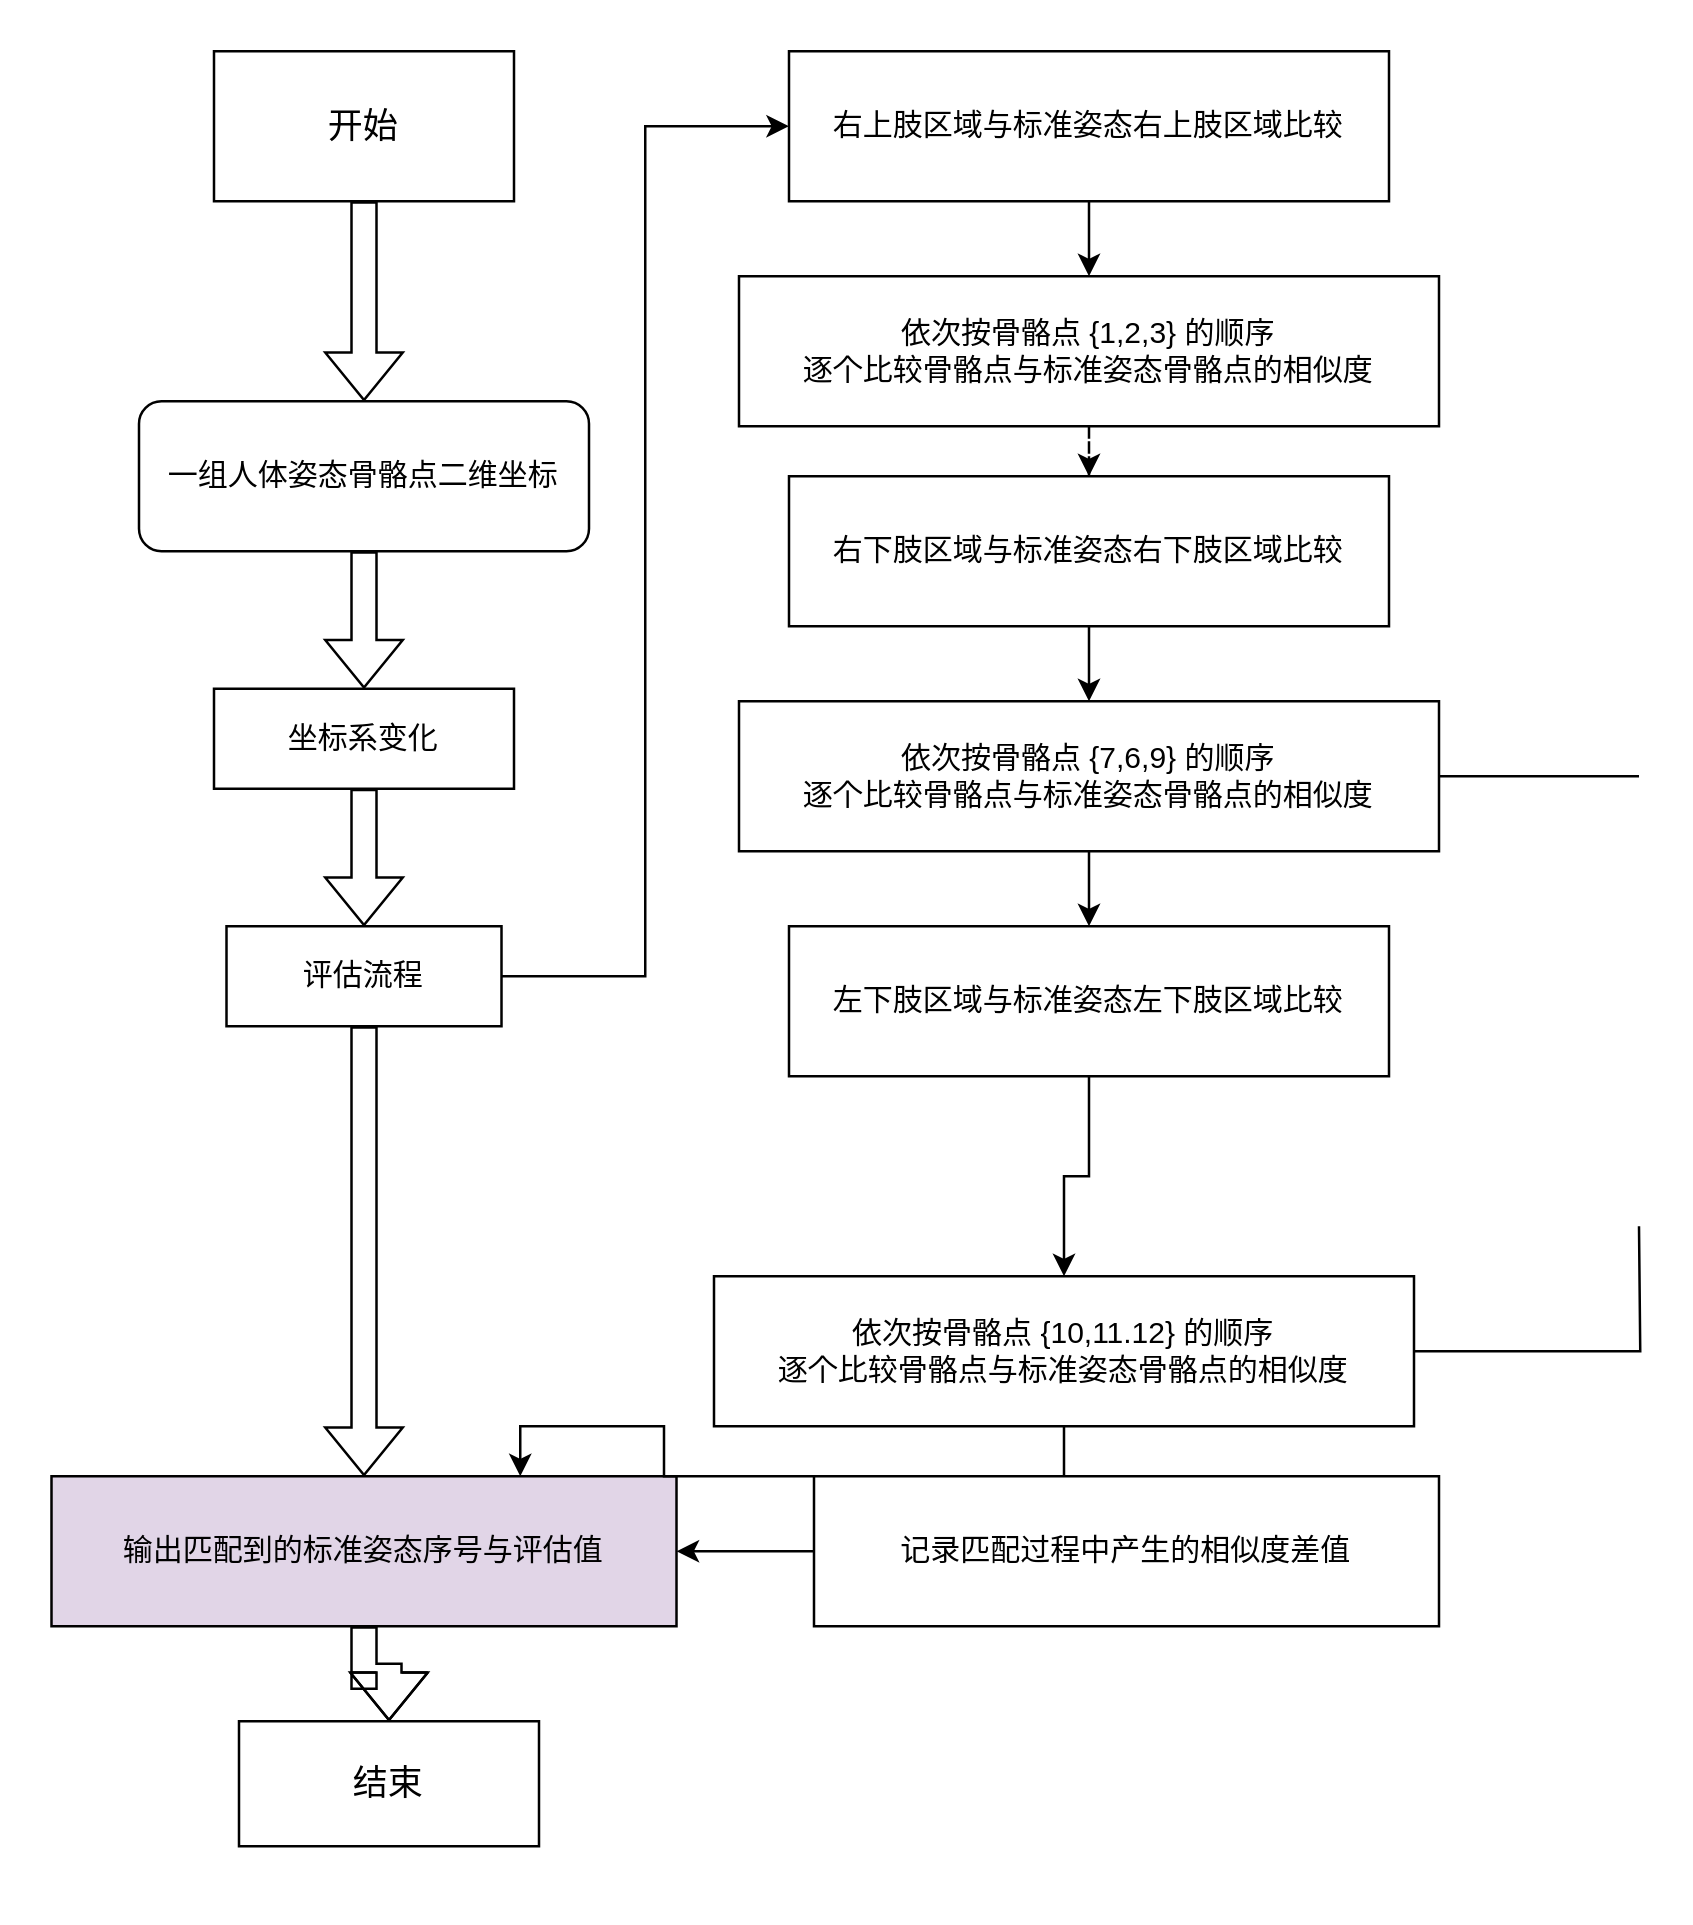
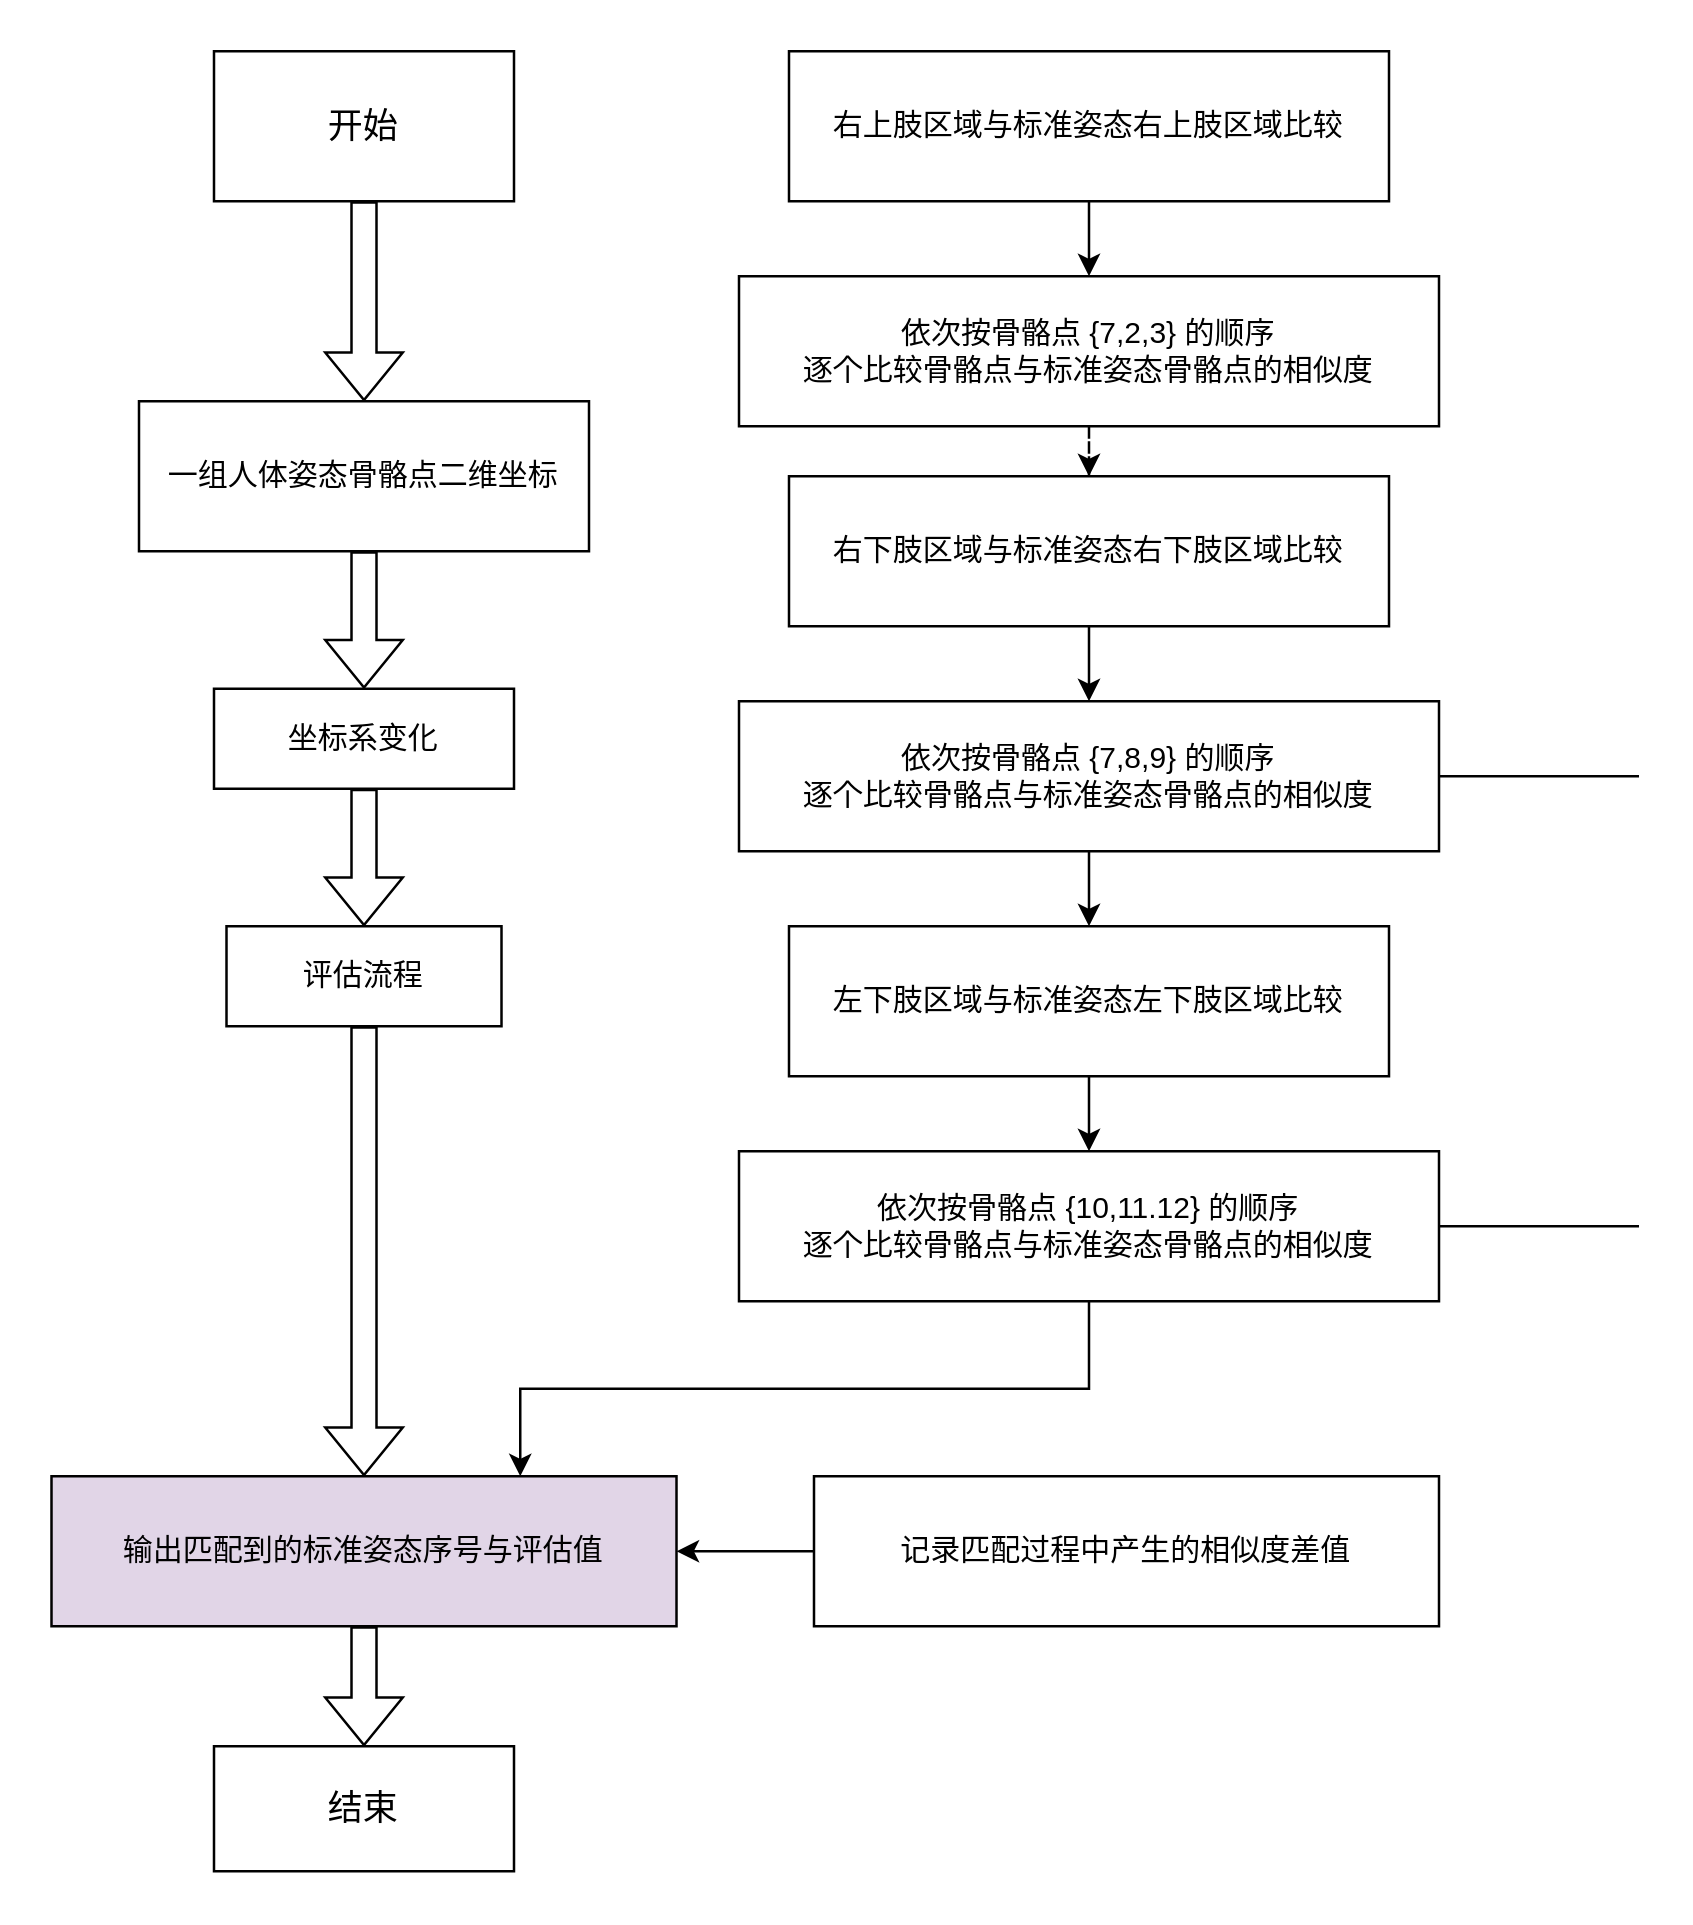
  <mxCell id="0" />
  <mxCell id="1" parent="0" />
  <mxCell id="2" value="" style="edgeStyle=orthogonalEdgeStyle;rounded=0;orthogonalLoop=1;jettySize=auto;html=1;" edge="1" parent="1" source="3" target="17"><mxGeometry relative="1" as="geometry" /></mxCell>
  <mxCell id="3" value="右上肢区域与标准姿态右上肢区域比较" style="rounded=0;whiteSpace=wrap;html=1;" vertex="1" parent="1"><mxGeometry x="315" y="20" width="240" height="60" as="geometry" /></mxCell>
  <mxCell id="4" value="" style="edgeStyle=orthogonalEdgeStyle;rounded=0;orthogonalLoop=1;jettySize=auto;html=1;shape=flexArrow;" edge="1" parent="1" source="5" target="7"><mxGeometry relative="1" as="geometry" /></mxCell>
  <mxCell id="5" value="&lt;font style=&quot;font-size: 14px;&quot;&gt;开始&lt;/font&gt;" style="rounded=0;whiteSpace=wrap;html=1;" vertex="1" parent="1"><mxGeometry x="85" y="20" width="120" height="60" as="geometry" /></mxCell>
  <mxCell id="6" value="" style="edgeStyle=orthogonalEdgeStyle;rounded=0;orthogonalLoop=1;jettySize=auto;html=1;shape=flexArrow;" edge="1" parent="1" source="7" target="9"><mxGeometry relative="1" as="geometry" /></mxCell>
- <mxCell id="7" value="一组人体姿态骨骼点二维坐标" style="whiteSpace=wrap;html=1;rounded=1;" vertex="1" parent="1"><mxGeometry x="55" y="160" width="180" height="60" as="geometry" /></mxCell>
+ <mxCell id="7" value="一组人体姿态骨骼点二维坐标" style="rounded=0;whiteSpace=wrap;html=1;" vertex="1" parent="1"><mxGeometry x="55" y="160" width="180" height="60" as="geometry" /></mxCell>
  <mxCell id="8" value="" style="edgeStyle=orthogonalEdgeStyle;rounded=0;orthogonalLoop=1;jettySize=auto;html=1;shape=flexArrow;" edge="1" parent="1" source="9" target="12"><mxGeometry relative="1" as="geometry" /></mxCell>
  <mxCell id="9" value="坐标系变化" style="rounded=0;whiteSpace=wrap;html=1;" vertex="1" parent="1"><mxGeometry x="85" y="275" width="120" height="40" as="geometry" /></mxCell>
  <mxCell id="10" value="" style="edgeStyle=orthogonalEdgeStyle;rounded=0;orthogonalLoop=1;jettySize=auto;html=1;shape=flexArrow;" edge="1" parent="1" source="12" target="14"><mxGeometry relative="1" as="geometry" /></mxCell>
- <mxCell id="11" style="edgeStyle=orthogonalEdgeStyle;rounded=0;orthogonalLoop=1;jettySize=auto;html=1;exitX=1;exitY=0.5;exitDx=0;exitDy=0;entryX=0;entryY=0.5;entryDx=0;entryDy=0;" edge="1" parent="1" source="12" target="3"><mxGeometry relative="1" as="geometry" /></mxCell>
  <mxCell id="12" value="评估流程" style="rounded=0;whiteSpace=wrap;html=1;" vertex="1" parent="1"><mxGeometry x="90" y="370" width="110" height="40" as="geometry" /></mxCell>
  <mxCell id="13" value="" style="edgeStyle=orthogonalEdgeStyle;rounded=0;orthogonalLoop=1;jettySize=auto;html=1;shape=flexArrow;" edge="1" parent="1" source="14" target="15"><mxGeometry relative="1" as="geometry" /></mxCell>
  <mxCell id="14" value="输出匹配到的标准姿态序号与评估值" style="rounded=0;whiteSpace=wrap;html=1;fillColor=#e1d5e7;" vertex="1" parent="1"><mxGeometry x="20" y="590" width="250" height="60" as="geometry" /></mxCell>
- <mxCell id="15" value="&lt;font style=&quot;font-size: 14px;&quot;&gt;结束&lt;/font&gt;" style="rounded=0;whiteSpace=wrap;html=1;" vertex="1" parent="1"><mxGeometry x="95" y="688" width="120" height="50" as="geometry" /></mxCell>
+ <mxCell id="15" value="&lt;font style=&quot;font-size: 14px;&quot;&gt;结束&lt;/font&gt;" style="rounded=0;whiteSpace=wrap;html=1;" vertex="1" parent="1"><mxGeometry x="85" y="698" width="120" height="50" as="geometry" /></mxCell>
  <mxCell id="16" value="" style="edgeStyle=orthogonalEdgeStyle;rounded=0;orthogonalLoop=1;jettySize=auto;html=1;dashed=1;" edge="1" parent="1" source="17" target="19"><mxGeometry relative="1" as="geometry" /></mxCell>
- <mxCell id="17" value="依次按骨骼点 {1,2,3} 的顺序&lt;div&gt;逐个比较骨骼点与标准姿态骨骼点的相似度&lt;/div&gt;" style="rounded=0;whiteSpace=wrap;html=1;" vertex="1" parent="1"><mxGeometry x="295" y="110" width="280" height="60" as="geometry" /></mxCell>
+ <mxCell id="17" value="依次按骨骼点 {7,2,3} 的顺序&lt;div&gt;逐个比较骨骼点与标准姿态骨骼点的相似度&lt;/div&gt;" style="rounded=0;whiteSpace=wrap;html=1;" vertex="1" parent="1"><mxGeometry x="295" y="110" width="280" height="60" as="geometry" /></mxCell>
  <mxCell id="18" value="" style="edgeStyle=orthogonalEdgeStyle;rounded=0;orthogonalLoop=1;jettySize=auto;html=1;" edge="1" parent="1" source="19" target="22"><mxGeometry relative="1" as="geometry" /></mxCell>
  <mxCell id="19" value="右下肢区域与标准姿态右下肢区域比较" style="rounded=0;whiteSpace=wrap;html=1;" vertex="1" parent="1"><mxGeometry x="315" y="190" width="240" height="60" as="geometry" /></mxCell>
  <mxCell id="20" value="" style="edgeStyle=orthogonalEdgeStyle;rounded=0;orthogonalLoop=1;jettySize=auto;html=1;" edge="1" parent="1" source="22" target="24"><mxGeometry relative="1" as="geometry" /></mxCell>
  <mxCell id="21" style="edgeStyle=orthogonalEdgeStyle;rounded=0;orthogonalLoop=1;jettySize=auto;html=1;exitX=1;exitY=0.5;exitDx=0;exitDy=0;endArrow=none;endFill=0;" edge="1" parent="1" source="22"><mxGeometry relative="1" as="geometry"><mxPoint x="655" y="310" as="targetPoint" /></mxGeometry></mxCell>
- <mxCell id="22" value="依次按骨骼点 {7,6,9} 的顺序&lt;div&gt;逐个比较骨骼点与标准姿态骨骼点的相似度&lt;/div&gt;" style="rounded=0;whiteSpace=wrap;html=1;" vertex="1" parent="1"><mxGeometry x="295" y="280" width="280" height="60" as="geometry" /></mxCell>
+ <mxCell id="22" value="依次按骨骼点 {7,8,9} 的顺序&lt;div&gt;逐个比较骨骼点与标准姿态骨骼点的相似度&lt;/div&gt;" style="rounded=0;whiteSpace=wrap;html=1;" vertex="1" parent="1"><mxGeometry x="295" y="280" width="280" height="60" as="geometry" /></mxCell>
  <mxCell id="23" value="" style="edgeStyle=orthogonalEdgeStyle;rounded=0;orthogonalLoop=1;jettySize=auto;html=1;" edge="1" parent="1" source="24" target="27"><mxGeometry relative="1" as="geometry" /></mxCell>
  <mxCell id="24" value="左下肢区域与标准姿态左下肢区域比较" style="rounded=0;whiteSpace=wrap;html=1;" vertex="1" parent="1"><mxGeometry x="315" y="370" width="240" height="60" as="geometry" /></mxCell>
  <mxCell id="25" style="edgeStyle=orthogonalEdgeStyle;rounded=0;orthogonalLoop=1;jettySize=auto;html=1;exitX=1;exitY=0.5;exitDx=0;exitDy=0;endArrow=none;endFill=0;" edge="1" parent="1" source="27"><mxGeometry relative="1" as="geometry"><mxPoint x="655" y="490" as="targetPoint" /></mxGeometry></mxCell>
  <mxCell id="26" style="edgeStyle=orthogonalEdgeStyle;rounded=0;orthogonalLoop=1;jettySize=auto;html=1;exitX=0.5;exitY=1;exitDx=0;exitDy=0;entryX=0.75;entryY=0;entryDx=0;entryDy=0;" edge="1" parent="1" source="27" target="14"><mxGeometry relative="1" as="geometry" /></mxCell>
- <mxCell id="27" value="依次按骨骼点 {10,11.12} 的顺序&lt;div&gt;逐个比较骨骼点与标准姿态骨骼点的相似度&lt;/div&gt;" style="rounded=0;whiteSpace=wrap;html=1;" vertex="1" parent="1"><mxGeometry x="285" y="510" width="280" height="60" as="geometry" /></mxCell>
+ <mxCell id="27" value="依次按骨骼点 {10,11.12} 的顺序&lt;div&gt;逐个比较骨骼点与标准姿态骨骼点的相似度&lt;/div&gt;" style="rounded=0;whiteSpace=wrap;html=1;" vertex="1" parent="1"><mxGeometry x="295" y="460" width="280" height="60" as="geometry" /></mxCell>
  <mxCell id="28" style="edgeStyle=orthogonalEdgeStyle;rounded=0;orthogonalLoop=1;jettySize=auto;html=1;exitX=0;exitY=0.5;exitDx=0;exitDy=0;entryX=1;entryY=0.5;entryDx=0;entryDy=0;" edge="1" parent="1" source="29" target="14"><mxGeometry relative="1" as="geometry" /></mxCell>
  <mxCell id="29" value="记录匹配过程中产生的相似度差值" style="rounded=0;whiteSpace=wrap;html=1;" vertex="1" parent="1"><mxGeometry x="325" y="590" width="250" height="60" as="geometry" /></mxCell>
